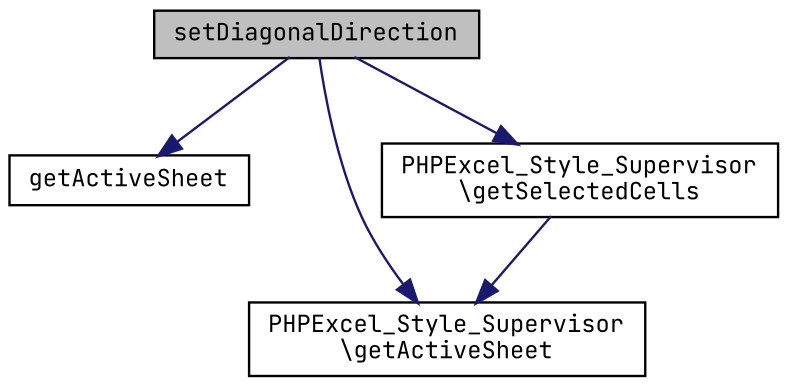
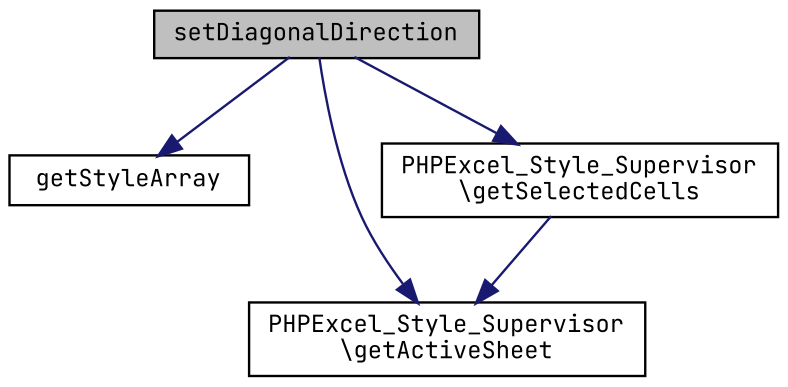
  digraph {
    rankdir=TB
    fontname="JetBrains Mono"
    node [color=black fillcolor=white fontname="JetBrains Mono" fontsize=10 shape=record style=filled]
    edge [color=midnightblue fontname="JetBrains Mono" fontsize=10 labelfontname=Helvetica labelfontsize=10 style=solid]
    n1 [fillcolor=grey75 fontcolor=black height=0.2 label=setDiagonalDirection width=0.4]
-   n2 [height=0.2 label=getActiveSheet width=0.4]
+   n2 [height=0.2 label=getStyleArray width=0.4]
    n3 [height=0.2 label="PHPExcel_Style_Supervisor\l\\getActiveSheet" width=0.4]
    n4 [height=0.2 label="PHPExcel_Style_Supervisor\l\\getSelectedCells" width=0.4]
    n1 -> n2
    n1 -> n3
    n1 -> n4
    n4 -> n3
  }
